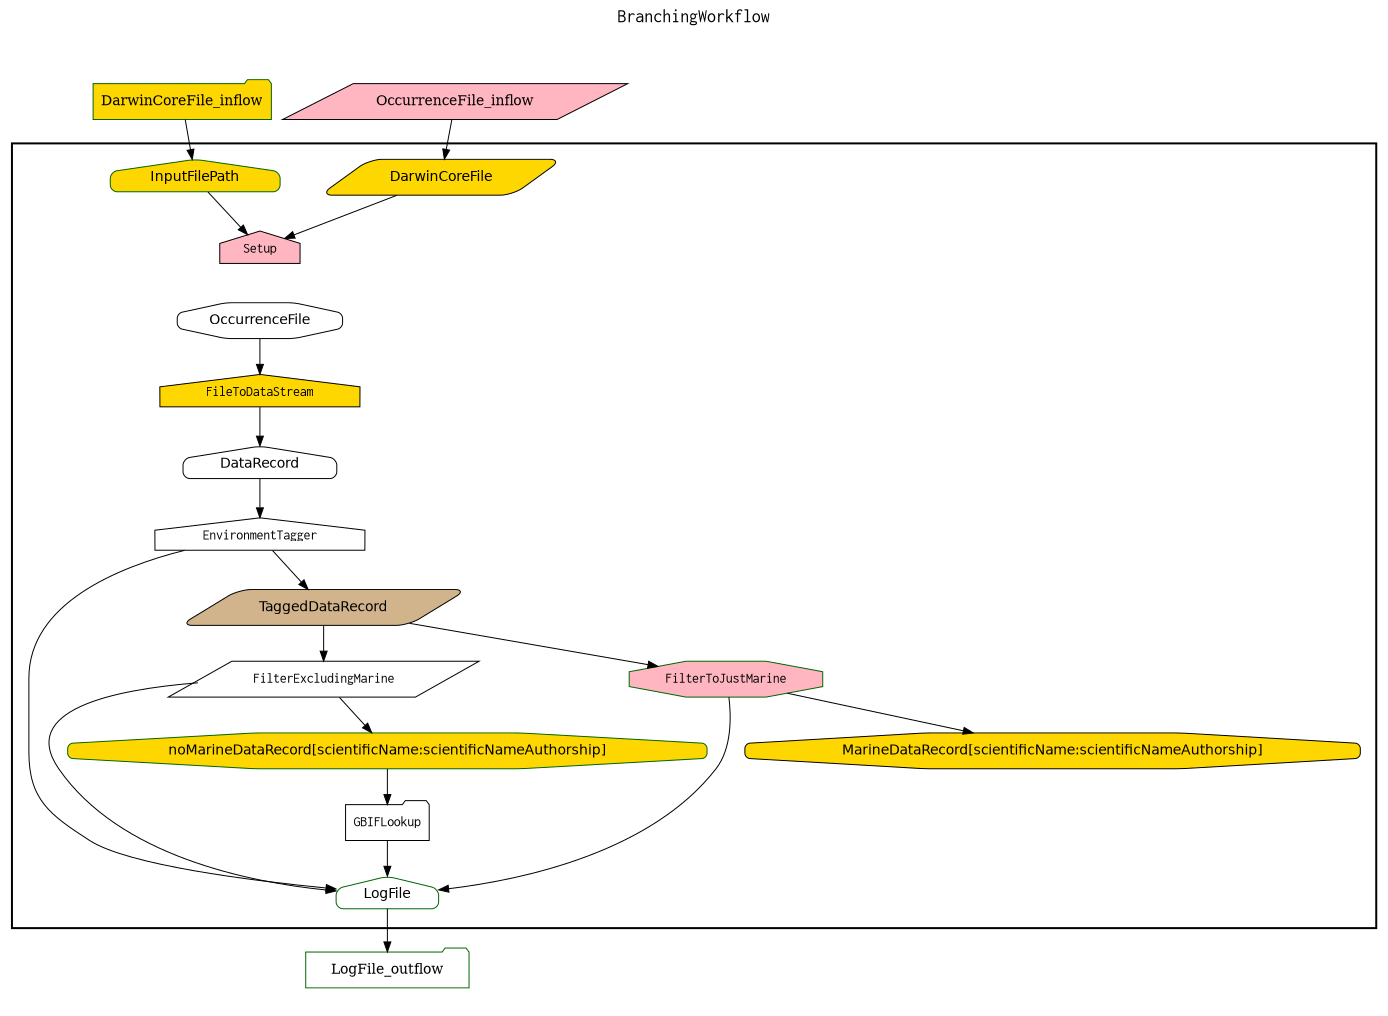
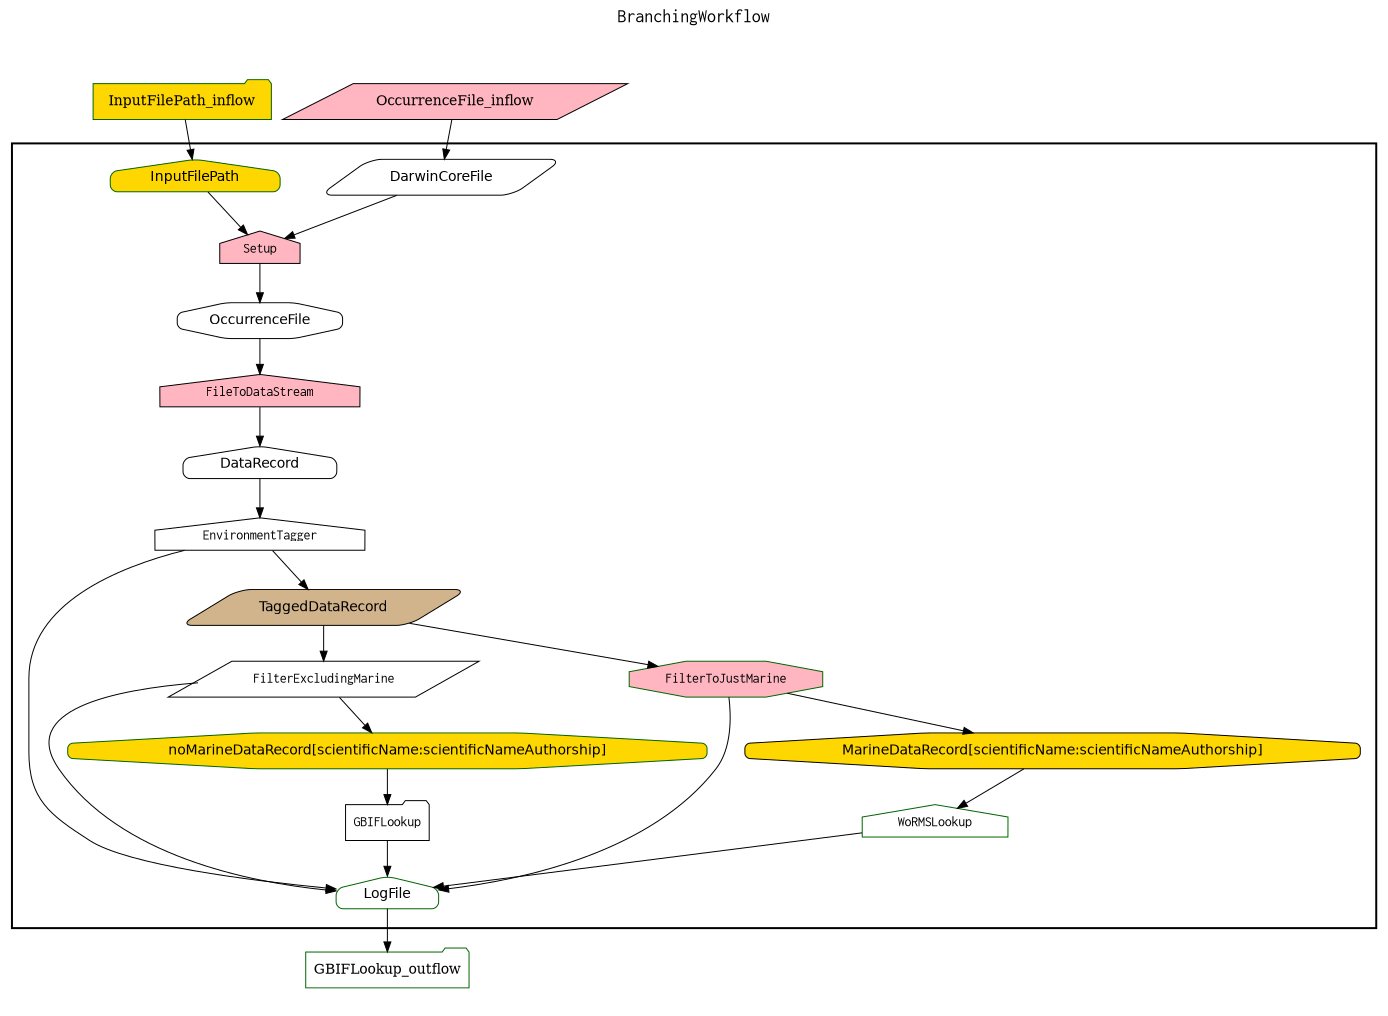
  digraph {
    fontname=Courier
    fontsize=18
    label=BranchingWorkflow
    labelloc=t
    rankdir=TB
    node [color=black fillcolor=white fontname=Helvetica peripheries=1 shape=house style=filled]
-   FileToDataStream [fillcolor=gold fontname=Courier]
+   FileToDataStream [fillcolor=lightpink fontname=Courier]
    Setup [fillcolor=lightpink fontname=Courier]
    GBIFLookup [fontname=Courier shape=folder]
+   WoRMSLookup [color=darkgreen fontname=Courier]
    FilterExcludingMarine [fontname=Courier shape=parallelogram]
    FilterToJustMarine [color=darkgreen fillcolor=lightpink fontname=Courier shape=octagon]
    EnvironmentTagger [fontname=Courier]
-   DarwinCoreFile [fillcolor=gold shape=parallelogram style="rounded,filled"]
+   DarwinCoreFile [shape=parallelogram style="rounded,filled"]
    OccurrenceFile [shape=octagon style="rounded,filled"]
    DataRecord [style="rounded,filled"]
    LogFile [color=darkgreen style="rounded,filled"]
    TaggedDataRecord [fillcolor=tan shape=parallelogram style="rounded,filled"]
    "MarineDataRecord[scientificName:scientificNameAuthorship]" [fillcolor=gold shape=octagon style="rounded,filled"]
    "noMarineDataRecord[scientificName:scientificNameAuthorship]" [color=darkgreen fillcolor=gold shape=octagon style="rounded,filled"]
    InputFilePath [color=darkgreen fillcolor=gold style="rounded,filled"]
    n16 [fillcolor=lightpink label=OccurrenceFile_inflow shape=parallelogram width=0.2 fontname=""]
-   InputFilePath_inflow [color=darkgreen fillcolor=gold shape=folder width=0.2 label=DarwinCoreFile_inflow fontname=""]
-   LogFile_outflow [color=darkgreen shape=folder width=0.2 fontname=""]
+   InputFilePath_inflow [color=darkgreen fillcolor=gold shape=folder width=0.2 fontname=""]
+   LogFile_outflow [color=darkgreen shape=folder width=0.2 label=GBIFLookup_outflow fontname=""]
    subgraph cluster_1 {
      color=black
      label=""
      penwidth=2
      subgraph cluster_2 {
        color=white
        label=""
        penwidth=2
        FileToDataStream
        Setup
        GBIFLookup
+       WoRMSLookup
        FilterExcludingMarine
        FilterToJustMarine
        EnvironmentTagger
        DarwinCoreFile
        OccurrenceFile
        DataRecord
        LogFile
        TaggedDataRecord
        "MarineDataRecord[scientificName:scientificNameAuthorship]"
        "noMarineDataRecord[scientificName:scientificNameAuthorship]"
        InputFilePath
      }
    }
    subgraph cluster_3 {
      color=white
      label=""
      penwidth=2
      subgraph cluster_4 {
        color=white
        label=""
        penwidth=2
        LogFile_outflow
      }
    }
    subgraph cluster_5 {
      color=white
      label=""
      penwidth=2
      subgraph cluster_6 {
        color=white
        label=""
        penwidth=2
        n16
        InputFilePath_inflow
      }
    }
    FileToDataStream -> DataRecord
+   Setup -> OccurrenceFile
    GBIFLookup -> LogFile
+   WoRMSLookup -> LogFile
    FilterExcludingMarine -> LogFile
    FilterExcludingMarine -> "noMarineDataRecord[scientificName:scientificNameAuthorship]"
    FilterToJustMarine -> LogFile
    FilterToJustMarine -> "MarineDataRecord[scientificName:scientificNameAuthorship]"
    EnvironmentTagger -> LogFile
    EnvironmentTagger -> TaggedDataRecord
    DarwinCoreFile -> Setup
    OccurrenceFile -> FileToDataStream
    DataRecord -> EnvironmentTagger
    LogFile -> LogFile_outflow
    TaggedDataRecord -> FilterExcludingMarine
    TaggedDataRecord -> FilterToJustMarine
+   "MarineDataRecord[scientificName:scientificNameAuthorship]" -> WoRMSLookup
    "noMarineDataRecord[scientificName:scientificNameAuthorship]" -> GBIFLookup
    InputFilePath -> Setup
    n16 -> DarwinCoreFile
    InputFilePath_inflow -> InputFilePath
  }
